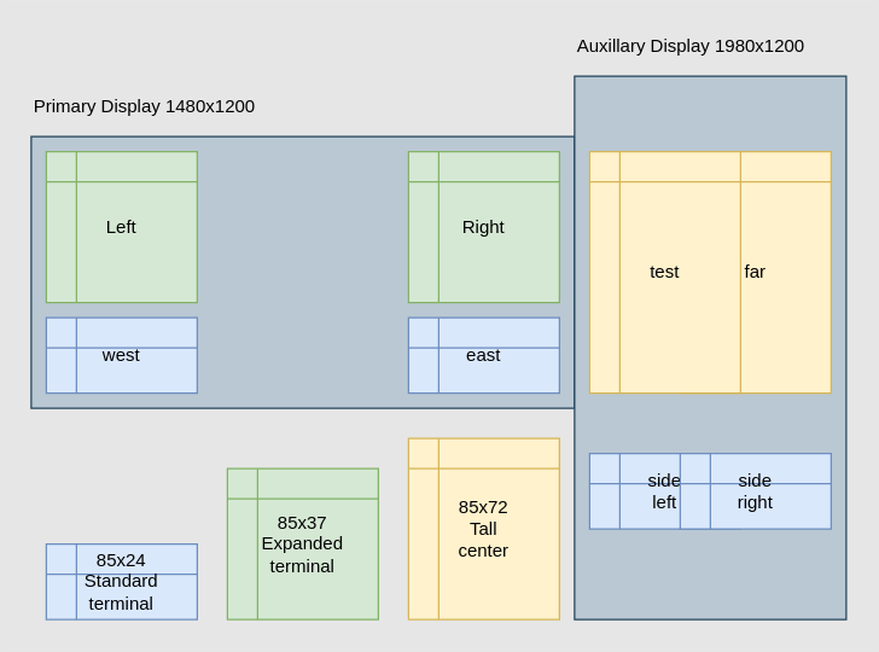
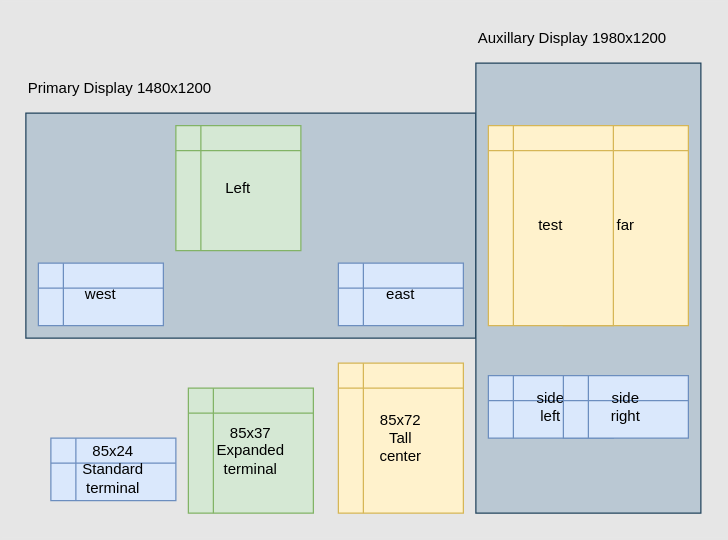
  <mxCell id="0" />
  <mxCell id="1" parent="0" />
  <mxCell id="2" value="" style="rounded=0;whiteSpace=wrap;html=1;aspect=fixed;fillColor=#bac8d3;strokeColor=#23445d;" parent="1" vertex="1"><mxGeometry x="20" y="90" width="360" height="180" as="geometry" /></mxCell>
  <mxCell id="3" value="" style="rounded=0;whiteSpace=wrap;html=1;direction=south;aspect=fixed;fillColor=#bac8d3;strokeColor=#23445d;" parent="1" vertex="1"><mxGeometry x="380" y="50" width="180" height="360" as="geometry" /></mxCell>
- <mxCell id="4" value="Right" style="shape=internalStorage;whiteSpace=wrap;html=1;backgroundOutline=1;fillColor=#d5e8d4;strokeColor=#82b366;" parent="1" vertex="1"><mxGeometry x="270" y="100" width="100" height="100" as="geometry" /></mxCell>
- <mxCell id="5" value="Left" style="shape=internalStorage;whiteSpace=wrap;html=1;backgroundOutline=1;fillColor=#d5e8d4;strokeColor=#82b366;" parent="1" vertex="1"><mxGeometry x="30" y="100" width="100" height="100" as="geometry" /></mxCell>
+ <mxCell id="5" value="Left" style="shape=internalStorage;whiteSpace=wrap;html=1;backgroundOutline=1;fillColor=#d5e8d4;strokeColor=#82b366;" parent="1" vertex="1"><mxGeometry x="140" y="100" width="100" height="100" as="geometry" /></mxCell>
  <mxCell id="6" value="west" style="shape=internalStorage;whiteSpace=wrap;html=1;backgroundOutline=1;fillColor=#dae8fc;strokeColor=#6c8ebf;" parent="1" vertex="1"><mxGeometry x="30" y="210" width="100" height="50" as="geometry" /></mxCell>
  <mxCell id="7" value="east" style="shape=internalStorage;whiteSpace=wrap;html=1;backgroundOutline=1;fillColor=#dae8fc;strokeColor=#6c8ebf;" parent="1" vertex="1"><mxGeometry x="270" y="210" width="100" height="50" as="geometry" /></mxCell>
  <mxCell id="8" value="side&lt;br&gt;left" style="shape=internalStorage;whiteSpace=wrap;html=1;backgroundOutline=1;fillColor=#dae8fc;strokeColor=#6c8ebf;" parent="1" vertex="1"><mxGeometry x="390" y="300" width="100" height="50" as="geometry" /></mxCell>
  <mxCell id="9" value="side&lt;br&gt;right" style="shape=internalStorage;whiteSpace=wrap;html=1;backgroundOutline=1;fillColor=#dae8fc;strokeColor=#6c8ebf;" parent="1" vertex="1"><mxGeometry x="450" y="300" width="100" height="50" as="geometry" /></mxCell>
  <mxCell id="10" value="far" style="shape=internalStorage;whiteSpace=wrap;html=1;backgroundOutline=1;fillColor=#fff2cc;strokeColor=#d6b656;" parent="1" vertex="1"><mxGeometry x="450" y="100" width="100" height="160" as="geometry" /></mxCell>
  <mxCell id="11" value="test" style="shape=internalStorage;whiteSpace=wrap;html=1;backgroundOutline=1;fillColor=#fff2cc;strokeColor=#d6b656;" parent="1" vertex="1"><mxGeometry x="390" y="100" width="100" height="160" as="geometry" /></mxCell>
  <mxCell id="12" value="Primary Display 1480x1200" style="text;html=1;strokeColor=none;fillColor=none;align=left;verticalAlign=middle;whiteSpace=wrap;rounded=0;" parent="1" vertex="1"><mxGeometry x="20" y="60" width="170" height="20" as="geometry" /></mxCell>
  <mxCell id="13" value="Auxillary Display 1980x1200" style="text;html=1;strokeColor=none;fillColor=none;align=left;verticalAlign=middle;whiteSpace=wrap;rounded=0;" parent="1" vertex="1"><mxGeometry x="380" y="20" width="170" height="20" as="geometry" /></mxCell>
- <mxCell id="14" value="85x24&lt;br&gt;Standard&lt;br&gt;terminal" style="shape=internalStorage;whiteSpace=wrap;html=1;backgroundOutline=1;fillColor=#dae8fc;strokeColor=#6c8ebf;" parent="1" vertex="1"><mxGeometry x="30" y="360" width="100" height="50" as="geometry" /></mxCell>
+ <mxCell id="14" value="85x24&lt;br&gt;Standard&lt;br&gt;terminal" style="shape=internalStorage;whiteSpace=wrap;html=1;backgroundOutline=1;fillColor=#dae8fc;strokeColor=#6c8ebf;" parent="1" vertex="1"><mxGeometry x="40" y="350" width="100" height="50" as="geometry" /></mxCell>
  <mxCell id="15" value="85x37&lt;br&gt;Expanded&lt;br&gt;terminal" style="shape=internalStorage;whiteSpace=wrap;html=1;backgroundOutline=1;fillColor=#d5e8d4;strokeColor=#82b366;" parent="1" vertex="1"><mxGeometry x="150" y="310" width="100" height="100" as="geometry" /></mxCell>
  <mxCell id="16" value="85x72&lt;br&gt;Tall&lt;br&gt;center" style="shape=internalStorage;whiteSpace=wrap;html=1;backgroundOutline=1;fillColor=#fff2cc;strokeColor=#d6b656;" parent="1" vertex="1"><mxGeometry x="270" y="290" width="100" height="120" as="geometry" /></mxCell>
